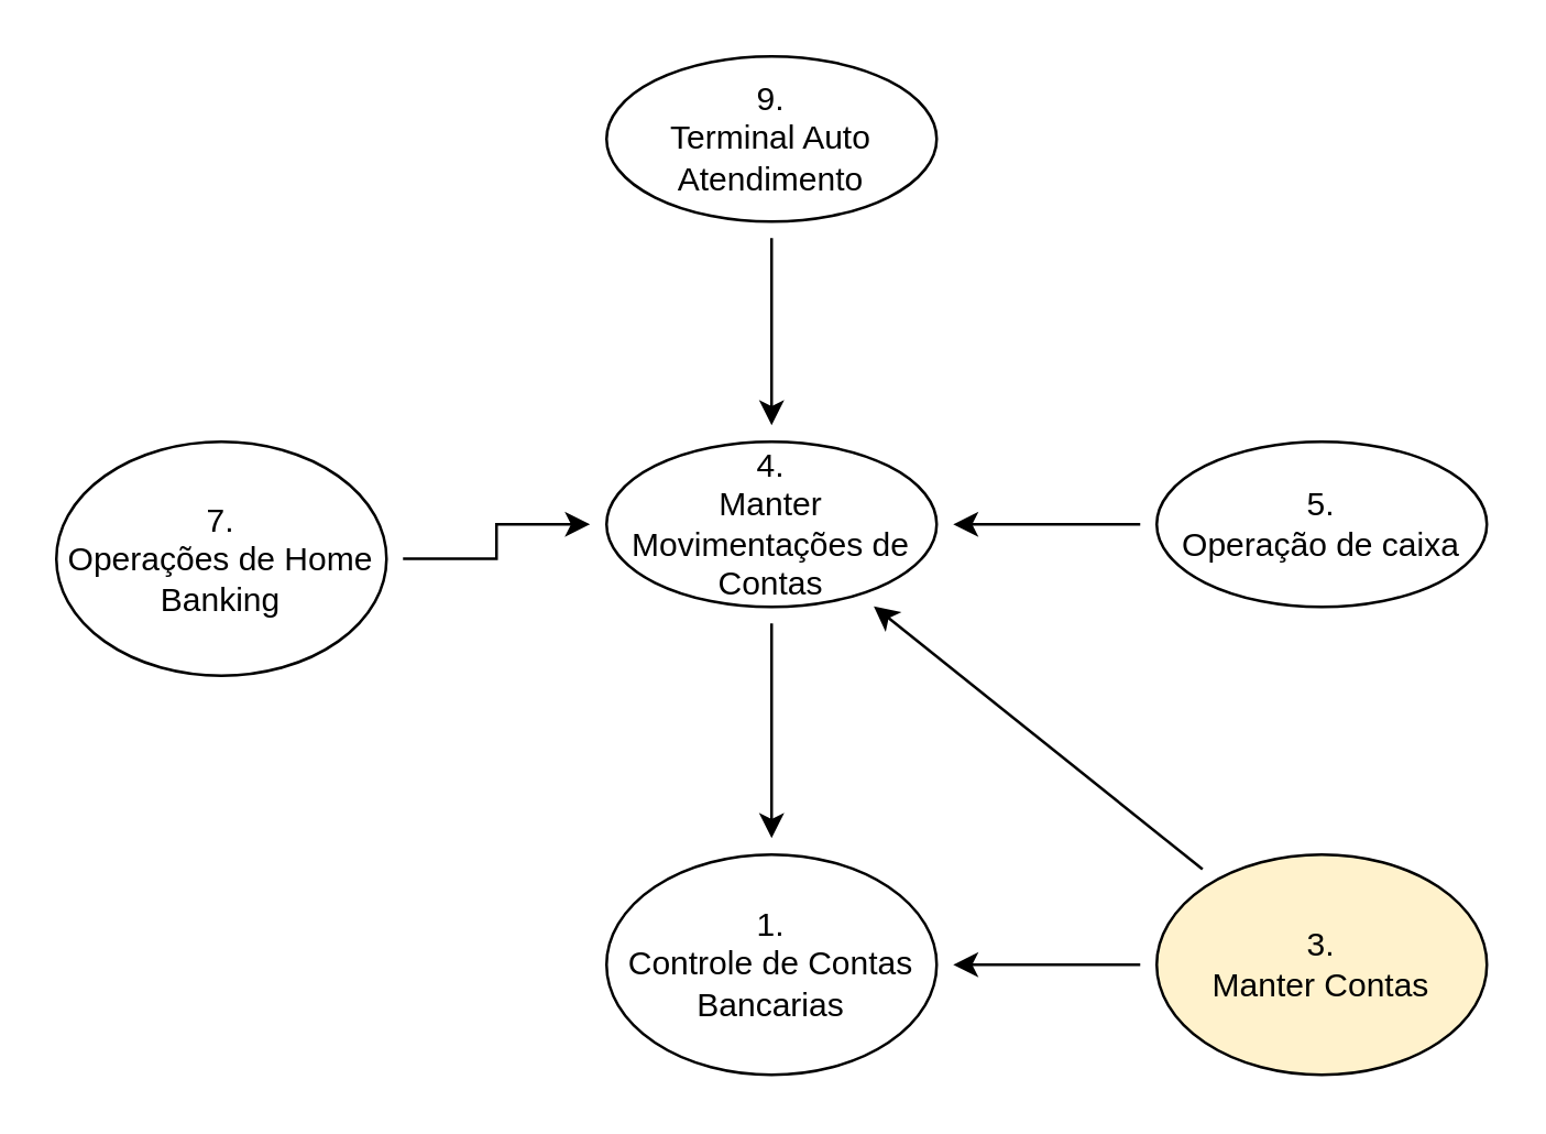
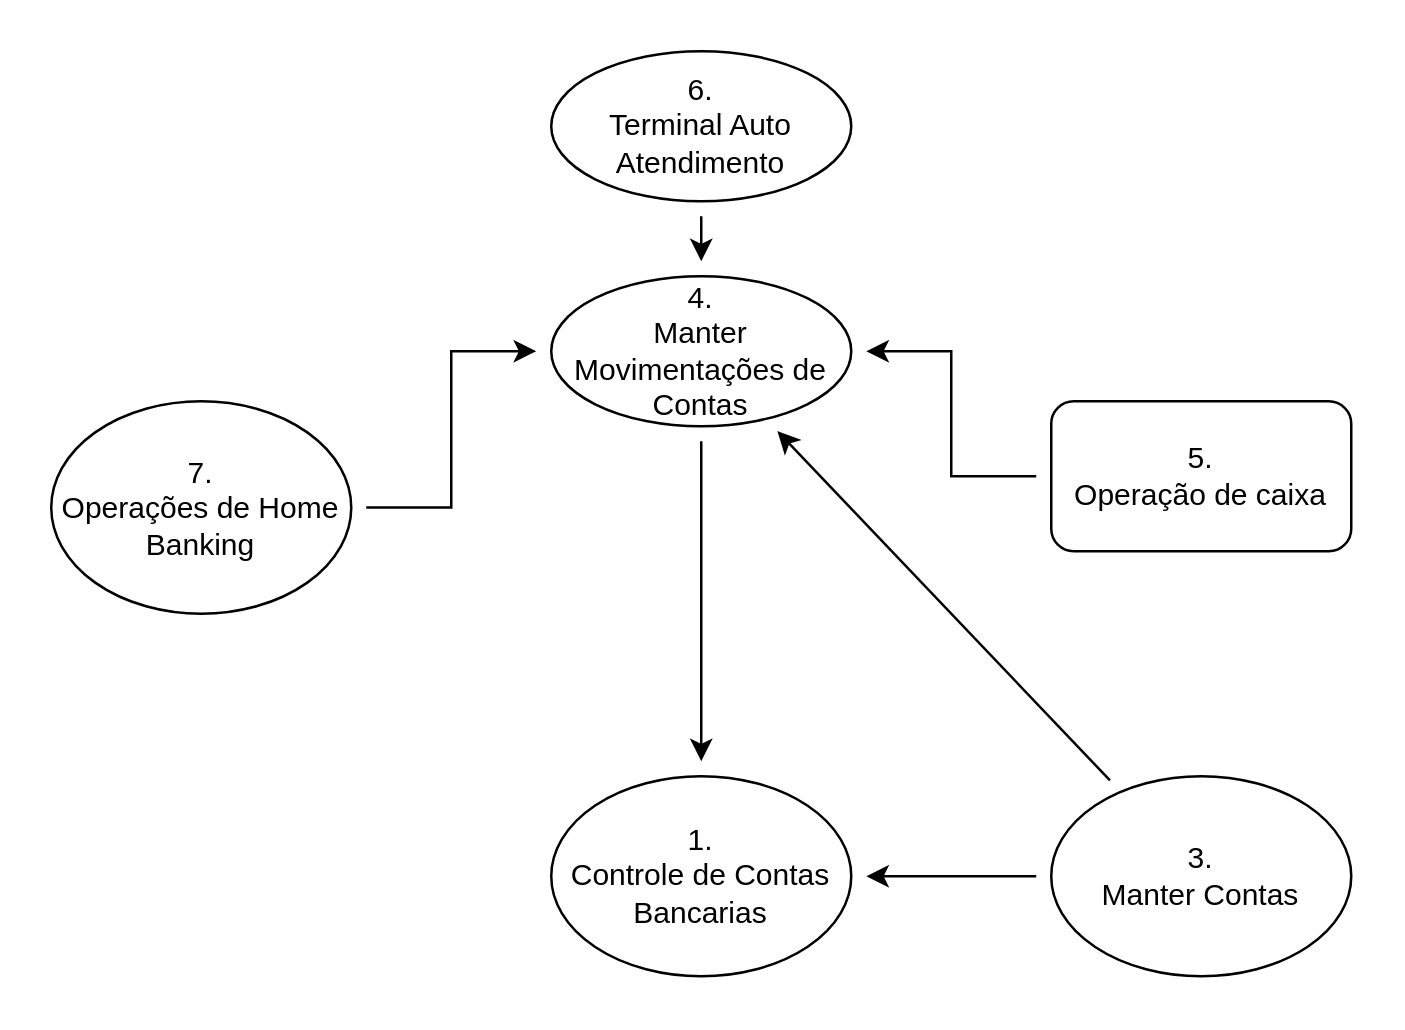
  <mxCell id="0" />
  <mxCell id="1" parent="0" />
  <mxCell id="2" value="" style="edgeStyle=orthogonalEdgeStyle;rounded=0;orthogonalLoop=1;jettySize=auto;html=1;endArrow=none;startArrow=classic;startFill=1;endFill=0;targetPerimeterSpacing=6;sourcePerimeterSpacing=6;" edge="1" parent="1" source="4" target="5"><mxGeometry relative="1" as="geometry" /></mxCell>
  <mxCell id="3" value="" style="edgeStyle=orthogonalEdgeStyle;rounded=0;orthogonalLoop=1;jettySize=auto;html=1;startArrow=classic;startFill=1;endArrow=none;endFill=0;targetPerimeterSpacing=6;sourcePerimeterSpacing=6;" edge="1" parent="1" source="4" target="10"><mxGeometry relative="1" as="geometry" /></mxCell>
  <mxCell id="4" value="1.&lt;br&gt;Controle de Contas Bancarias" style="ellipse;whiteSpace=wrap;html=1;" vertex="1" parent="1"><mxGeometry x="220" y="310" width="120" height="80" as="geometry" /></mxCell>
- <mxCell id="5" value="3.&lt;br&gt;Manter Contas" style="ellipse;whiteSpace=wrap;html=1;fillColor=#fff2cc;" vertex="1" parent="1"><mxGeometry x="420" y="310" width="120" height="80" as="geometry" /></mxCell>
+ <mxCell id="5" value="3.&lt;br&gt;Manter Contas" style="ellipse;whiteSpace=wrap;html=1;" vertex="1" parent="1"><mxGeometry x="420" y="310" width="120" height="80" as="geometry" /></mxCell>
  <mxCell id="6" value="" style="edgeStyle=orthogonalEdgeStyle;shape=connector;rounded=0;orthogonalLoop=1;jettySize=auto;html=1;labelBackgroundColor=default;fontFamily=Helvetica;fontSize=11;fontColor=default;startArrow=classic;startFill=1;endArrow=none;endFill=0;sourcePerimeterSpacing=6;targetPerimeterSpacing=6;strokeColor=default;" edge="1" parent="1" source="10" target="11"><mxGeometry relative="1" as="geometry" /></mxCell>
  <mxCell id="7" value="" style="edgeStyle=orthogonalEdgeStyle;shape=connector;rounded=0;orthogonalLoop=1;jettySize=auto;html=1;labelBackgroundColor=default;fontFamily=Helvetica;fontSize=11;fontColor=default;startArrow=classic;startFill=1;endArrow=none;endFill=0;sourcePerimeterSpacing=6;targetPerimeterSpacing=6;strokeColor=default;" edge="1" parent="1" source="10" target="12"><mxGeometry relative="1" as="geometry" /></mxCell>
  <mxCell id="8" value="" style="edgeStyle=orthogonalEdgeStyle;shape=connector;rounded=0;orthogonalLoop=1;jettySize=auto;html=1;labelBackgroundColor=default;fontFamily=Helvetica;fontSize=11;fontColor=default;startArrow=classic;startFill=1;endArrow=none;endFill=0;sourcePerimeterSpacing=6;targetPerimeterSpacing=6;strokeColor=default;" edge="1" parent="1" source="10" target="13"><mxGeometry relative="1" as="geometry" /></mxCell>
  <mxCell id="9" style="shape=connector;rounded=0;orthogonalLoop=1;jettySize=auto;html=1;labelBackgroundColor=default;fontFamily=Helvetica;fontSize=11;fontColor=default;startArrow=classic;startFill=1;endArrow=none;endFill=0;sourcePerimeterSpacing=6;targetPerimeterSpacing=6;strokeColor=default;" edge="1" parent="1" source="10" target="5"><mxGeometry relative="1" as="geometry" /></mxCell>
- <mxCell id="10" value="4.&lt;br&gt;Manter Movimentações de Contas" style="ellipse;whiteSpace=wrap;html=1;" vertex="1" parent="1"><mxGeometry x="220" y="160" width="120" height="60" as="geometry" /></mxCell>
- <mxCell id="11" value="9.&lt;br&gt;Terminal Auto Atendimento" style="ellipse;whiteSpace=wrap;html=1;" vertex="1" parent="1"><mxGeometry x="220" y="20" width="120" height="60" as="geometry" /></mxCell>
- <mxCell id="12" value="5.&lt;br&gt;Operação de caixa" style="ellipse;whiteSpace=wrap;html=1;" vertex="1" parent="1"><mxGeometry x="420" y="160" width="120" height="60" as="geometry" /></mxCell>
+ <mxCell id="10" value="4.&lt;br&gt;Manter Movimentações de Contas" style="ellipse;whiteSpace=wrap;html=1;" vertex="1" parent="1"><mxGeometry x="220" y="110" width="120" height="60" as="geometry" /></mxCell>
+ <mxCell id="11" value="6.&lt;br&gt;Terminal Auto Atendimento" style="ellipse;whiteSpace=wrap;html=1;" vertex="1" parent="1"><mxGeometry x="220" y="20" width="120" height="60" as="geometry" /></mxCell>
+ <mxCell id="12" value="5.&lt;br&gt;Operação de caixa" style="whiteSpace=wrap;html=1;rounded=1;" vertex="1" parent="1"><mxGeometry x="420" y="160" width="120" height="60" as="geometry" /></mxCell>
  <mxCell id="13" value="7.&lt;br&gt;Operações de Home Banking" style="ellipse;whiteSpace=wrap;html=1;" vertex="1" parent="1"><mxGeometry x="20" y="160" width="120" height="85" as="geometry" /></mxCell>
